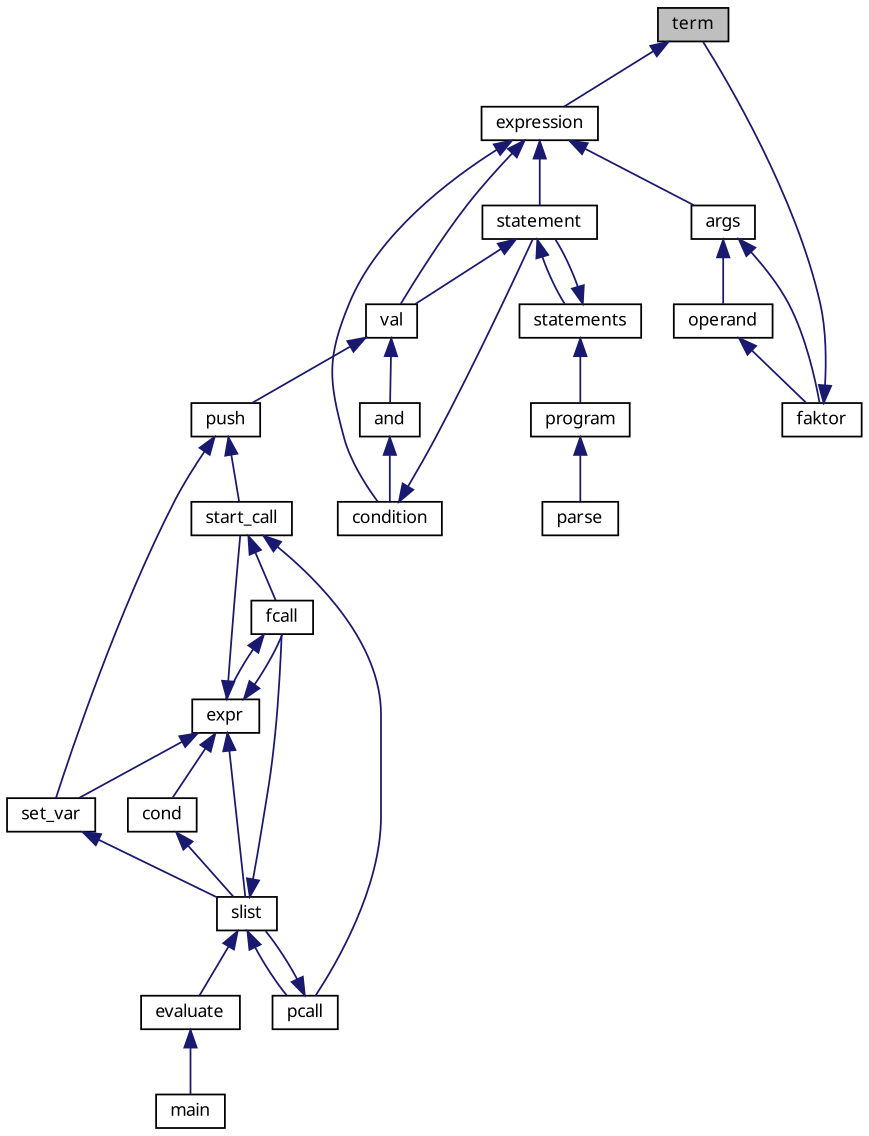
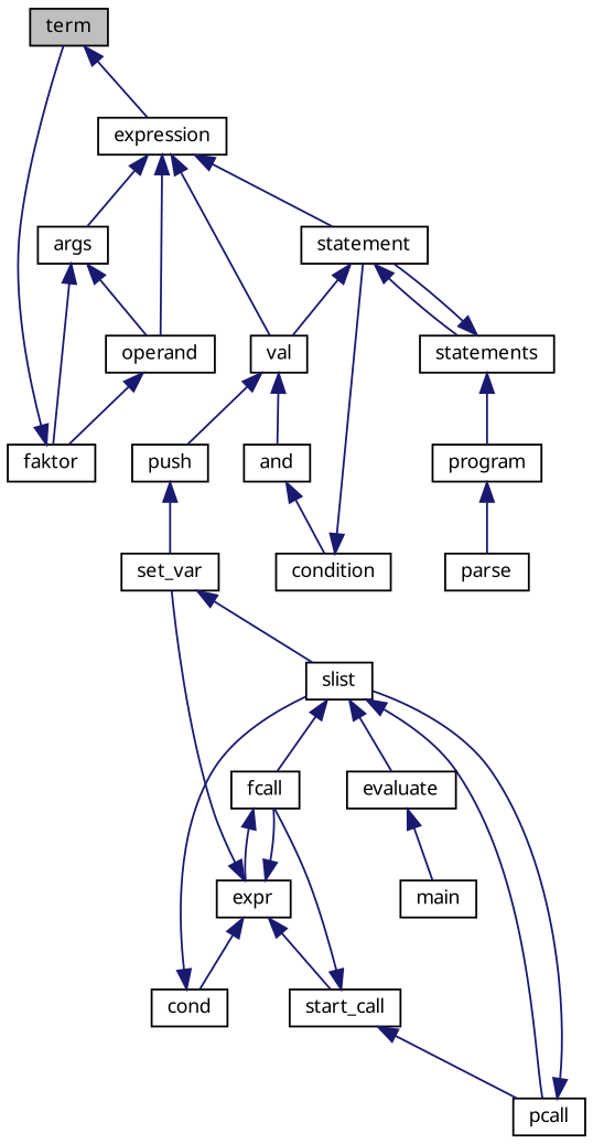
  digraph {
    rankdir=TB
    node [color=black fillcolor=white fontname="LiberationSans-Regular.ttf" fontsize=10 shape=record style=filled]
    edge [color=midnightblue dir=back fontname="LiberationSans-Regular.ttf" fontsize=10 labelfontname="LiberationSans-Regular.ttf" labelfontsize=10 style=solid]
    n1 [fillcolor=grey75 fontcolor=black height=0.2 label=term width=0.4]
    n2 [height=0.2 label=expression width=0.4]
    n3 [height=0.2 label=args width=0.4]
    n4 [height=0.2 label=operand width=0.4]
    n5 [height=0.2 label=statement width=0.4]
    n6 [height=0.2 label=val width=0.4]
    n7 [height=0.2 label=faktor width=0.4]
    n8 [height=0.2 label=statements width=0.4]
    n9 [height=0.2 label=and width=0.4]
    n10 [height=0.2 label=push width=0.4]
    n11 [height=0.2 label=start_call width=0.4]
    n12 [height=0.2 label=fcall width=0.4]
    n13 [height=0.2 label=pcall width=0.4]
    n14 [height=0.2 label=expr width=0.4]
    n15 [height=0.2 label=slist width=0.4]
    n16 [height=0.2 label=cond width=0.4]
    n17 [height=0.2 label=set_var width=0.4]
    n18 [height=0.2 label=evaluate width=0.4]
    n19 [height=0.2 label=main width=0.4]
    n20 [height=0.2 label=program width=0.4]
    n21 [height=0.2 label=parse width=0.4]
    n22 [height=0.2 label=condition width=0.4]
    n1 -> n2
    n2 -> n3
-   n2 -> n22
+   n2 -> n4
    n2 -> n5
    n2 -> n6
    n3 -> n4
    n3 -> n7
    n4 -> n7
    n5 -> n6
    n5 -> n8
    n6 -> n9
    n6 -> n10
    n7 -> n1
    n8 -> n5
    n8 -> n20
    n9 -> n22
-   n10 -> n11
    n10 -> n17
    n11 -> n12
    n11 -> n13
    n12 -> n14
    n13 -> n15
    n14 -> n11
    n14 -> n12
-   n14 -> n15
    n14 -> n16
    n14 -> n17
    n15 -> n12
    n15 -> n13
    n15 -> n18
    n16 -> n15
    n17 -> n15
    n18 -> n19
    n20 -> n21
    n22 -> n5
  }
